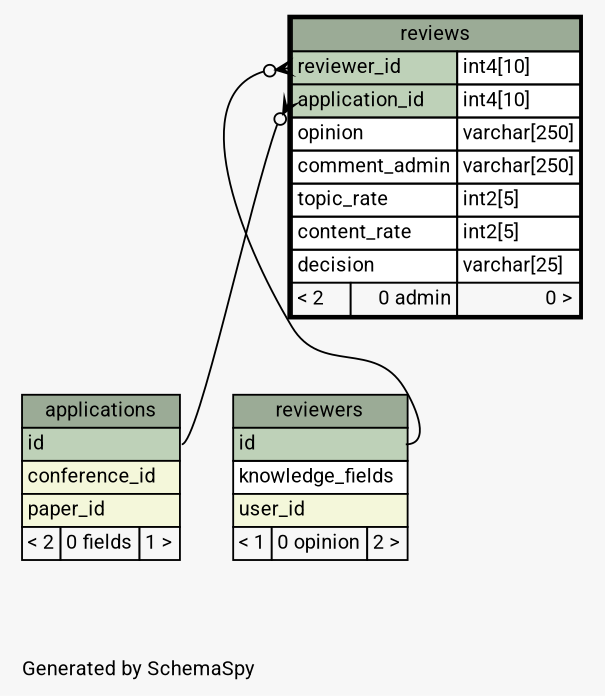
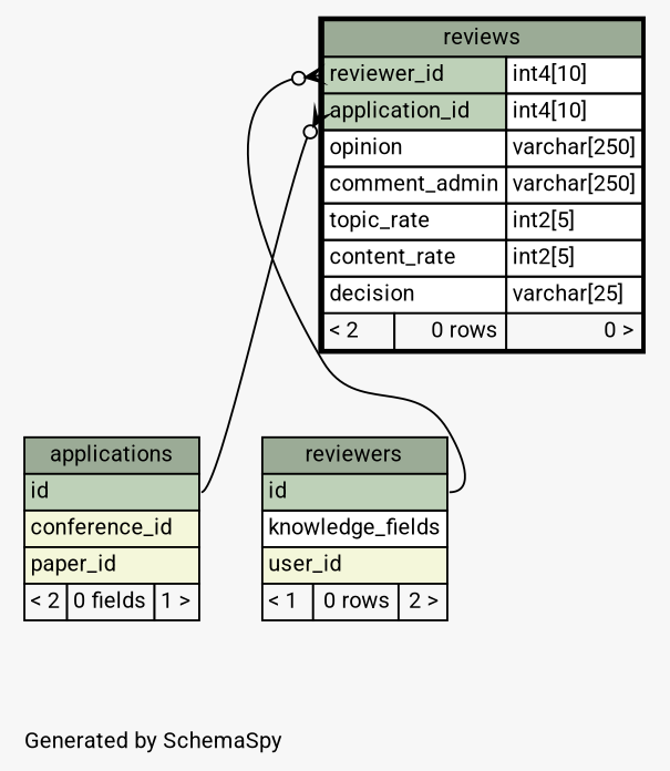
  digraph {
    bgcolor="#f7f7f7"
    fontname=Roboto
    fontsize=11
    label="\nGenerated by SchemaSpy"
    labeljust=l
    nodesep=0.18
    rankdir=TB
    ranksep=0.46
    node [fontname=Roboto fontsize=11 shape=plaintext]
    edge [arrowhead=none arrowsize=0.8 arrowtail=crowodot dir=back fontname=Roboto headport="id:e"]
-   n1 [label=<     <TABLE BORDER="2" CELLBORDER="1" CELLSPACING="0" BGCOLOR="#ffffff">       <TR><TD COLSPAN="3" BGCOLOR="#9bab96" ALIGN="CENTER">reviews</TD></TR>       <TR><TD PORT="reviewer_id" COLSPAN="2" BGCOLOR="#bed1b8" ALIGN="LEFT">reviewer_id</TD><TD PORT="reviewer_id.type" ALIGN="LEFT">int4[10]</TD></TR>       <TR><TD PORT="application_id" COLSPAN="2" BGCOLOR="#bed1b8" ALIGN="LEFT">application_id</TD><TD PORT="application_id.type" ALIGN="LEFT">int4[10]</TD></TR>       <TR><TD PORT="opinion" COLSPAN="2" ALIGN="LEFT">opinion</TD><TD PORT="opinion.type" ALIGN="LEFT">varchar[250]</TD></TR>       <TR><TD PORT="comment_admin" COLSPAN="2" ALIGN="LEFT">comment_admin</TD><TD PORT="comment_admin.type" ALIGN="LEFT">varchar[250]</TD></TR>       <TR><TD PORT="topic_rate" COLSPAN="2" ALIGN="LEFT">topic_rate</TD><TD PORT="topic_rate.type" ALIGN="LEFT">int2[5]</TD></TR>       <TR><TD PORT="content_rate" COLSPAN="2" ALIGN="LEFT">content_rate</TD><TD PORT="content_rate.type" ALIGN="LEFT">int2[5]</TD></TR>       <TR><TD PORT="decision" COLSPAN="2" ALIGN="LEFT">decision</TD><TD PORT="decision.type" ALIGN="LEFT">varchar[25]</TD></TR>       <TR><TD ALIGN="LEFT" BGCOLOR="#f7f7f7">&lt; 2</TD><TD ALIGN="RIGHT" BGCOLOR="#f7f7f7">0 admin</TD><TD ALIGN="RIGHT" BGCOLOR="#f7f7f7">0 &gt;</TD></TR>     </TABLE>>]
+   n1 [label=<     <TABLE BORDER="2" CELLBORDER="1" CELLSPACING="0" BGCOLOR="#ffffff">       <TR><TD COLSPAN="3" BGCOLOR="#9bab96" ALIGN="CENTER">reviews</TD></TR>       <TR><TD PORT="reviewer_id" COLSPAN="2" BGCOLOR="#bed1b8" ALIGN="LEFT">reviewer_id</TD><TD PORT="reviewer_id.type" ALIGN="LEFT">int4[10]</TD></TR>       <TR><TD PORT="application_id" COLSPAN="2" BGCOLOR="#bed1b8" ALIGN="LEFT">application_id</TD><TD PORT="application_id.type" ALIGN="LEFT">int4[10]</TD></TR>       <TR><TD PORT="opinion" COLSPAN="2" ALIGN="LEFT">opinion</TD><TD PORT="opinion.type" ALIGN="LEFT">varchar[250]</TD></TR>       <TR><TD PORT="comment_admin" COLSPAN="2" ALIGN="LEFT">comment_admin</TD><TD PORT="comment_admin.type" ALIGN="LEFT">varchar[250]</TD></TR>       <TR><TD PORT="topic_rate" COLSPAN="2" ALIGN="LEFT">topic_rate</TD><TD PORT="topic_rate.type" ALIGN="LEFT">int2[5]</TD></TR>       <TR><TD PORT="content_rate" COLSPAN="2" ALIGN="LEFT">content_rate</TD><TD PORT="content_rate.type" ALIGN="LEFT">int2[5]</TD></TR>       <TR><TD PORT="decision" COLSPAN="2" ALIGN="LEFT">decision</TD><TD PORT="decision.type" ALIGN="LEFT">varchar[25]</TD></TR>       <TR><TD ALIGN="LEFT" BGCOLOR="#f7f7f7">&lt; 2</TD><TD ALIGN="RIGHT" BGCOLOR="#f7f7f7">0 rows</TD><TD ALIGN="RIGHT" BGCOLOR="#f7f7f7">0 &gt;</TD></TR>     </TABLE>>]
    n2 [label=<     <TABLE BORDER="0" CELLBORDER="1" CELLSPACING="0" BGCOLOR="#ffffff">       <TR><TD COLSPAN="3" BGCOLOR="#9bab96" ALIGN="CENTER">applications</TD></TR>       <TR><TD PORT="id" COLSPAN="3" BGCOLOR="#bed1b8" ALIGN="LEFT">id</TD></TR>       <TR><TD PORT="conference_id" COLSPAN="3" BGCOLOR="#f4f7da" ALIGN="LEFT">conference_id</TD></TR>       <TR><TD PORT="paper_id" COLSPAN="3" BGCOLOR="#f4f7da" ALIGN="LEFT">paper_id</TD></TR>       <TR><TD ALIGN="LEFT" BGCOLOR="#f7f7f7">&lt; 2</TD><TD ALIGN="RIGHT" BGCOLOR="#f7f7f7">0 fields</TD><TD ALIGN="RIGHT" BGCOLOR="#f7f7f7">1 &gt;</TD></TR>     </TABLE>>]
-   n3 [label=<     <TABLE BORDER="0" CELLBORDER="1" CELLSPACING="0" BGCOLOR="#ffffff">       <TR><TD COLSPAN="3" BGCOLOR="#9bab96" ALIGN="CENTER">reviewers</TD></TR>       <TR><TD PORT="id" COLSPAN="3" BGCOLOR="#bed1b8" ALIGN="LEFT">id</TD></TR>       <TR><TD PORT="knowledge_fields" COLSPAN="3" ALIGN="LEFT">knowledge_fields</TD></TR>       <TR><TD PORT="user_id" COLSPAN="3" BGCOLOR="#f4f7da" ALIGN="LEFT">user_id</TD></TR>       <TR><TD ALIGN="LEFT" BGCOLOR="#f7f7f7">&lt; 1</TD><TD ALIGN="RIGHT" BGCOLOR="#f7f7f7">0 opinion</TD><TD ALIGN="RIGHT" BGCOLOR="#f7f7f7">2 &gt;</TD></TR>     </TABLE>>]
+   n3 [label=<     <TABLE BORDER="0" CELLBORDER="1" CELLSPACING="0" BGCOLOR="#ffffff">       <TR><TD COLSPAN="3" BGCOLOR="#9bab96" ALIGN="CENTER">reviewers</TD></TR>       <TR><TD PORT="id" COLSPAN="3" BGCOLOR="#bed1b8" ALIGN="LEFT">id</TD></TR>       <TR><TD PORT="knowledge_fields" COLSPAN="3" ALIGN="LEFT">knowledge_fields</TD></TR>       <TR><TD PORT="user_id" COLSPAN="3" BGCOLOR="#f4f7da" ALIGN="LEFT">user_id</TD></TR>       <TR><TD ALIGN="LEFT" BGCOLOR="#f7f7f7">&lt; 1</TD><TD ALIGN="RIGHT" BGCOLOR="#f7f7f7">0 rows</TD><TD ALIGN="RIGHT" BGCOLOR="#f7f7f7">2 &gt;</TD></TR>     </TABLE>>]
    n1 -> n2 [tailport="application_id:w"]
    n1 -> n3 [tailport="reviewer_id:w"]
  }
